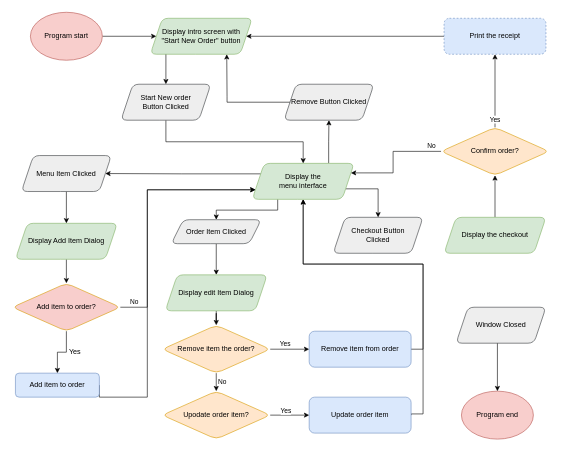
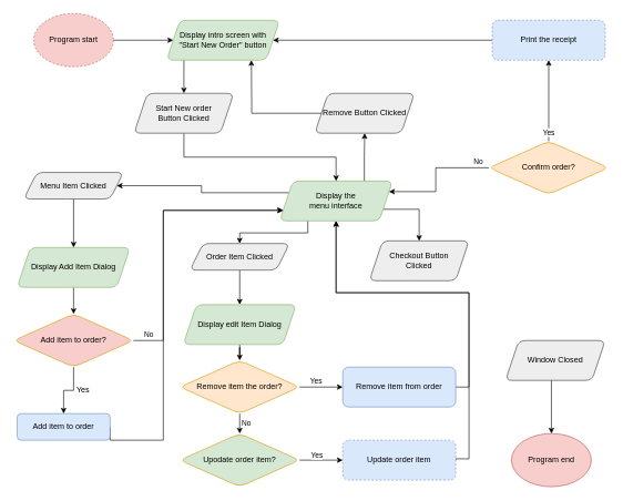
  <mxCell id="0" />
  <mxCell id="1" parent="0" />
  <mxCell id="2" style="edgeStyle=orthogonalEdgeStyle;rounded=0;orthogonalLoop=1;jettySize=auto;html=1;exitX=1;exitY=0.5;exitDx=0;exitDy=0;entryX=0;entryY=0.5;entryDx=0;entryDy=0;" edge="1" parent="1" source="3" target="6"><mxGeometry relative="1" as="geometry" /></mxCell>
- <mxCell id="3" value="Program start" style="ellipse;whiteSpace=wrap;html=1;fillColor=#f8cecc;strokeColor=#b85450;fontColor=#000000;rounded=1;" vertex="1" parent="1"><mxGeometry x="50" y="20" width="120" height="80" as="geometry" /></mxCell>
+ <mxCell id="3" value="Program start" style="ellipse;whiteSpace=wrap;html=1;fillColor=#f8cecc;strokeColor=#b85450;fontColor=#000000;rounded=1;dashed=1;" vertex="1" parent="1"><mxGeometry x="50" y="20" width="120" height="80" as="geometry" /></mxCell>
  <mxCell id="4" value="Program end" style="ellipse;whiteSpace=wrap;html=1;fillColor=#f8cecc;strokeColor=#b85450;fontColor=#000000;rounded=1;" vertex="1" parent="1"><mxGeometry x="769" y="652" width="120" height="80" as="geometry" /></mxCell>
  <mxCell id="5" style="edgeStyle=orthogonalEdgeStyle;rounded=0;orthogonalLoop=1;jettySize=auto;html=1;exitX=0.153;exitY=0.983;exitDx=0;exitDy=0;entryX=0.5;entryY=0;entryDx=0;entryDy=0;exitPerimeter=0;" edge="1" parent="1" source="6" target="8"><mxGeometry relative="1" as="geometry" /></mxCell>
  <mxCell id="6" value="Display intro screen with &lt;br&gt;&quot;Start New Order&quot; button" style="rounded=1;whiteSpace=wrap;html=1;fillColor=#d5e8d4;strokeColor=#82b366;fontColor=#000000;shape=parallelogram;perimeter=parallelogramPerimeter;fixedSize=1;" vertex="1" parent="1"><mxGeometry x="250" y="30" width="170" height="60" as="geometry" /></mxCell>
  <mxCell id="7" style="edgeStyle=orthogonalEdgeStyle;rounded=0;orthogonalLoop=1;jettySize=auto;html=1;exitX=0.5;exitY=1;exitDx=0;exitDy=0;entryX=0.5;entryY=0;entryDx=0;entryDy=0;" edge="1" parent="1" source="8" target="13"><mxGeometry relative="1" as="geometry" /></mxCell>
  <mxCell id="8" value="Start New order &lt;br&gt;Button Clicked" style="shape=parallelogram;perimeter=parallelogramPerimeter;whiteSpace=wrap;html=1;fixedSize=1;rounded=1;fillColor=#eeeeee;strokeColor=#36393d;" vertex="1" parent="1"><mxGeometry x="201" y="140" width="150" height="60" as="geometry" /></mxCell>
  <mxCell id="9" style="edgeStyle=orthogonalEdgeStyle;rounded=0;orthogonalLoop=1;jettySize=auto;html=1;exitX=0;exitY=0.25;exitDx=0;exitDy=0;entryX=1;entryY=0.5;entryDx=0;entryDy=0;" edge="1" parent="1" source="13" target="15"><mxGeometry relative="1" as="geometry" /></mxCell>
  <mxCell id="10" style="edgeStyle=orthogonalEdgeStyle;rounded=0;orthogonalLoop=1;jettySize=auto;html=1;exitX=0.25;exitY=1;exitDx=0;exitDy=0;entryX=0.5;entryY=0;entryDx=0;entryDy=0;" edge="1" parent="1" source="13" target="26"><mxGeometry relative="1" as="geometry"><Array as="points"><mxPoint x="463" y="350" /><mxPoint x="360" y="350" /></Array></mxGeometry></mxCell>
  <mxCell id="11" style="edgeStyle=orthogonalEdgeStyle;rounded=0;orthogonalLoop=1;jettySize=auto;html=1;exitX=1;exitY=0.75;exitDx=0;exitDy=0;entryX=0.5;entryY=0;entryDx=0;entryDy=0;" edge="1" parent="1" source="13" target="41"><mxGeometry relative="1" as="geometry"><Array as="points"><mxPoint x="630" y="315" /></Array></mxGeometry></mxCell>
  <mxCell id="12" style="edgeStyle=orthogonalEdgeStyle;rounded=0;orthogonalLoop=1;jettySize=auto;html=1;exitX=0.75;exitY=0;exitDx=0;exitDy=0;entryX=0.5;entryY=1;entryDx=0;entryDy=0;" edge="1" parent="1" source="13" target="43"><mxGeometry relative="1" as="geometry" /></mxCell>
  <mxCell id="13" value="Display the &lt;br&gt;menu interface" style="rounded=1;whiteSpace=wrap;html=1;fillColor=#d5e8d4;strokeColor=#82b366;fontColor=#000000;shape=parallelogram;perimeter=parallelogramPerimeter;fixedSize=1;" vertex="1" parent="1"><mxGeometry x="420" y="272" width="170" height="60" as="geometry" /></mxCell>
  <mxCell id="14" style="edgeStyle=orthogonalEdgeStyle;rounded=0;orthogonalLoop=1;jettySize=auto;html=1;exitX=0.5;exitY=1;exitDx=0;exitDy=0;entryX=0.5;entryY=0;entryDx=0;entryDy=0;" edge="1" parent="1" source="15" target="17"><mxGeometry relative="1" as="geometry" /></mxCell>
- <mxCell id="15" value="Menu Item Clicked" style="shape=parallelogram;perimeter=parallelogramPerimeter;whiteSpace=wrap;html=1;fixedSize=1;rounded=1;fillColor=#eeeeee;strokeColor=#36393d;" vertex="1" parent="1"><mxGeometry x="35" y="259" width="150" height="60" as="geometry" /></mxCell>
+ <mxCell id="15" value="Menu Item Clicked" style="shape=parallelogram;perimeter=parallelogramPerimeter;whiteSpace=wrap;html=1;fixedSize=1;rounded=1;fillColor=#eeeeee;strokeColor=#36393d;" vertex="1" parent="1"><mxGeometry x="35" y="259" width="150" height="40" as="geometry" /></mxCell>
  <mxCell id="16" style="edgeStyle=orthogonalEdgeStyle;rounded=0;orthogonalLoop=1;jettySize=auto;html=1;exitX=0.5;exitY=1;exitDx=0;exitDy=0;entryX=0.5;entryY=0;entryDx=0;entryDy=0;" edge="1" parent="1" source="17" target="21"><mxGeometry relative="1" as="geometry" /></mxCell>
  <mxCell id="17" value="Display Add Item Dialog" style="rounded=1;whiteSpace=wrap;html=1;fillColor=#d5e8d4;strokeColor=#82b366;fontColor=#000000;shape=parallelogram;perimeter=parallelogramPerimeter;fixedSize=1;" vertex="1" parent="1"><mxGeometry x="25" y="372" width="170" height="60" as="geometry" /></mxCell>
  <mxCell id="18" style="edgeStyle=orthogonalEdgeStyle;rounded=0;orthogonalLoop=1;jettySize=auto;html=1;exitX=0.5;exitY=1;exitDx=0;exitDy=0;entryX=0.5;entryY=0;entryDx=0;entryDy=0;" edge="1" parent="1" source="21" target="23"><mxGeometry relative="1" as="geometry" /></mxCell>
  <mxCell id="19" style="edgeStyle=orthogonalEdgeStyle;rounded=0;orthogonalLoop=1;jettySize=auto;html=1;exitX=1;exitY=0.5;exitDx=0;exitDy=0;entryX=0;entryY=0.75;entryDx=0;entryDy=0;" edge="1" parent="1" source="21" target="13"><mxGeometry relative="1" as="geometry"><Array as="points"><mxPoint x="245" y="512" /><mxPoint x="245" y="316" /></Array></mxGeometry></mxCell>
  <mxCell id="20" value="No" style="edgeLabel;html=1;align=center;verticalAlign=middle;resizable=0;points=[];" vertex="1" connectable="0" parent="19"><mxGeometry x="-0.895" relative="1" as="geometry"><mxPoint y="-10" as="offset" /></mxGeometry></mxCell>
  <mxCell id="21" value="Add item to order?" style="rhombus;whiteSpace=wrap;html=1;fillColor=#f8cecc;strokeColor=#d79b00;fontColor=#000000;rounded=1;" vertex="1" parent="1"><mxGeometry x="20" y="472" width="180" height="80" as="geometry" /></mxCell>
  <mxCell id="22" style="edgeStyle=orthogonalEdgeStyle;rounded=0;orthogonalLoop=1;jettySize=auto;html=1;exitX=1;exitY=0.5;exitDx=0;exitDy=0;entryX=0;entryY=0.75;entryDx=0;entryDy=0;" edge="1" parent="1" source="23" target="13"><mxGeometry relative="1" as="geometry"><Array as="points"><mxPoint x="245" y="662" /><mxPoint x="245" y="316" /></Array></mxGeometry></mxCell>
  <mxCell id="23" value="Add item to order" style="rounded=1;whiteSpace=wrap;html=1;fillColor=#dae8fc;strokeColor=#6c8ebf;" vertex="1" parent="1"><mxGeometry x="25" y="622" width="140" height="40" as="geometry" /></mxCell>
  <mxCell id="24" value="Yes" style="text;html=1;align=center;verticalAlign=middle;resizable=0;points=[];autosize=1;strokeColor=none;fillColor=none;" vertex="1" parent="1"><mxGeometry x="104" y="572" width="40" height="30" as="geometry" /></mxCell>
  <mxCell id="25" style="edgeStyle=orthogonalEdgeStyle;rounded=0;orthogonalLoop=1;jettySize=auto;html=1;exitX=0.5;exitY=1;exitDx=0;exitDy=0;entryX=0.5;entryY=0;entryDx=0;entryDy=0;" edge="1" parent="1" source="26" target="28"><mxGeometry relative="1" as="geometry" /></mxCell>
  <mxCell id="26" value="Order Item Clicked" style="shape=parallelogram;perimeter=parallelogramPerimeter;whiteSpace=wrap;html=1;fixedSize=1;rounded=1;fillColor=#eeeeee;strokeColor=#36393d;" vertex="1" parent="1"><mxGeometry x="285" y="366" width="150" height="40" as="geometry" /></mxCell>
  <mxCell id="27" style="edgeStyle=orthogonalEdgeStyle;rounded=0;orthogonalLoop=1;jettySize=auto;html=1;exitX=0.5;exitY=1;exitDx=0;exitDy=0;" edge="1" parent="1" source="28" target="33"><mxGeometry relative="1" as="geometry" /></mxCell>
  <mxCell id="28" value="Display edit Item Dialog" style="rounded=1;whiteSpace=wrap;html=1;fillColor=#d5e8d4;strokeColor=#82b366;fontColor=#000000;shape=parallelogram;perimeter=parallelogramPerimeter;fixedSize=1;" vertex="1" parent="1"><mxGeometry x="275" y="458" width="170" height="60" as="geometry" /></mxCell>
  <mxCell id="29" style="edgeStyle=orthogonalEdgeStyle;rounded=0;orthogonalLoop=1;jettySize=auto;html=1;exitX=0.5;exitY=1;exitDx=0;exitDy=0;entryX=0.5;entryY=0;entryDx=0;entryDy=0;" edge="1" parent="1" source="33" target="36"><mxGeometry relative="1" as="geometry" /></mxCell>
  <mxCell id="30" value="No" style="edgeLabel;html=1;align=center;verticalAlign=middle;resizable=0;points=[];" vertex="1" connectable="0" parent="29"><mxGeometry x="-0.071" relative="1" as="geometry"><mxPoint x="9" as="offset" /></mxGeometry></mxCell>
  <mxCell id="31" style="edgeStyle=orthogonalEdgeStyle;rounded=0;orthogonalLoop=1;jettySize=auto;html=1;exitX=1;exitY=0.5;exitDx=0;exitDy=0;entryX=0;entryY=0.5;entryDx=0;entryDy=0;" edge="1" parent="1" source="33" target="38"><mxGeometry relative="1" as="geometry" /></mxCell>
  <mxCell id="32" value="Yes" style="edgeLabel;html=1;align=center;verticalAlign=middle;resizable=0;points=[];" vertex="1" connectable="0" parent="31"><mxGeometry x="-0.262" y="1" relative="1" as="geometry"><mxPoint y="-9" as="offset" /></mxGeometry></mxCell>
  <mxCell id="33" value="Remove item the order?" style="rhombus;whiteSpace=wrap;html=1;fillColor=#ffe6cc;strokeColor=#d79b00;fontColor=#000000;rounded=1;" vertex="1" parent="1"><mxGeometry x="270" y="542" width="180" height="80" as="geometry" /></mxCell>
  <mxCell id="34" style="edgeStyle=orthogonalEdgeStyle;rounded=0;orthogonalLoop=1;jettySize=auto;html=1;exitX=1;exitY=0.5;exitDx=0;exitDy=0;entryX=0;entryY=0.5;entryDx=0;entryDy=0;" edge="1" parent="1" source="36" target="40"><mxGeometry relative="1" as="geometry" /></mxCell>
  <mxCell id="35" value="Yes" style="edgeLabel;html=1;align=center;verticalAlign=middle;resizable=0;points=[];" vertex="1" connectable="0" parent="34"><mxGeometry x="-0.323" y="2" relative="1" as="geometry"><mxPoint x="3" y="-6" as="offset" /></mxGeometry></mxCell>
- <mxCell id="36" value="Upodate order item?" style="rhombus;whiteSpace=wrap;html=1;fillColor=#ffe6cc;strokeColor=#d79b00;fontColor=#000000;rounded=1;" vertex="1" parent="1"><mxGeometry x="270" y="652" width="180" height="80" as="geometry" /></mxCell>
+ <mxCell id="36" value="Upodate order item?" style="rhombus;whiteSpace=wrap;html=1;fillColor=#d5e8d4;strokeColor=#d79b00;fontColor=#000000;rounded=1;" vertex="1" parent="1"><mxGeometry x="270" y="652" width="180" height="80" as="geometry" /></mxCell>
  <mxCell id="37" style="edgeStyle=orthogonalEdgeStyle;rounded=0;orthogonalLoop=1;jettySize=auto;html=1;exitX=1;exitY=0.5;exitDx=0;exitDy=0;" edge="1" parent="1" source="38" target="13"><mxGeometry relative="1" as="geometry"><Array as="points"><mxPoint x="705" y="582" /><mxPoint x="705" y="440" /><mxPoint x="505" y="440" /></Array></mxGeometry></mxCell>
  <mxCell id="38" value="Remove item from order" style="rounded=1;whiteSpace=wrap;html=1;fillColor=#dae8fc;strokeColor=#6c8ebf;" vertex="1" parent="1"><mxGeometry x="515" y="552" width="170" height="60" as="geometry" /></mxCell>
  <mxCell id="39" style="edgeStyle=orthogonalEdgeStyle;rounded=0;orthogonalLoop=1;jettySize=auto;html=1;exitX=1;exitY=0.5;exitDx=0;exitDy=0;entryX=0.5;entryY=1;entryDx=0;entryDy=0;" edge="1" parent="1" source="40" target="13"><mxGeometry relative="1" as="geometry"><Array as="points"><mxPoint x="685" y="690" /><mxPoint x="705" y="690" /><mxPoint x="705" y="440" /><mxPoint x="505" y="440" /></Array></mxGeometry></mxCell>
- <mxCell id="40" value="Update order item" style="rounded=1;whiteSpace=wrap;html=1;fillColor=#dae8fc;strokeColor=#6c8ebf;" vertex="1" parent="1"><mxGeometry x="515" y="662" width="170" height="60" as="geometry" /></mxCell>
+ <mxCell id="40" value="Update order item" style="rounded=1;whiteSpace=wrap;html=1;fillColor=#dae8fc;strokeColor=#6c8ebf;dashed=1;" vertex="1" parent="1"><mxGeometry x="515" y="662" width="170" height="60" as="geometry" /></mxCell>
  <mxCell id="41" value="Checkout Button &lt;br&gt;Clicked" style="shape=parallelogram;perimeter=parallelogramPerimeter;whiteSpace=wrap;html=1;fixedSize=1;rounded=1;fillColor=#eeeeee;strokeColor=#36393d;" vertex="1" parent="1"><mxGeometry x="555" y="362" width="150" height="60" as="geometry" /></mxCell>
  <mxCell id="42" style="edgeStyle=orthogonalEdgeStyle;rounded=0;orthogonalLoop=1;jettySize=auto;html=1;exitX=0;exitY=0.5;exitDx=0;exitDy=0;entryX=0.75;entryY=1;entryDx=0;entryDy=0;" edge="1" parent="1" source="43" target="6"><mxGeometry relative="1" as="geometry"><Array as="points"><mxPoint x="378" y="170" /><mxPoint x="378" y="160" /></Array></mxGeometry></mxCell>
  <mxCell id="43" value="Remove Button Clicked" style="shape=parallelogram;perimeter=parallelogramPerimeter;whiteSpace=wrap;html=1;fixedSize=1;rounded=1;fillColor=#eeeeee;strokeColor=#36393d;" vertex="1" parent="1"><mxGeometry x="473" y="140" width="150" height="60" as="geometry" /></mxCell>
  <mxCell id="44" style="edgeStyle=orthogonalEdgeStyle;rounded=0;orthogonalLoop=1;jettySize=auto;html=1;exitX=0.46;exitY=0.983;exitDx=0;exitDy=0;exitPerimeter=0;" edge="1" parent="1" source="45" target="4"><mxGeometry relative="1" as="geometry" /></mxCell>
  <mxCell id="45" value="Window Closed" style="shape=parallelogram;perimeter=parallelogramPerimeter;whiteSpace=wrap;html=1;fixedSize=1;rounded=1;fillColor=#eeeeee;strokeColor=#36393d;" vertex="1" parent="1"><mxGeometry x="760" y="512" width="150" height="60" as="geometry" /></mxCell>
- <mxCell id="46" style="edgeStyle=orthogonalEdgeStyle;rounded=0;orthogonalLoop=1;jettySize=auto;html=1;exitX=0.5;exitY=0;exitDx=0;exitDy=0;entryX=0.5;entryY=1;entryDx=0;entryDy=0;" edge="1" parent="1" source="47" target="54"><mxGeometry relative="1" as="geometry" /></mxCell>
- <mxCell id="47" value="Display the checkout" style="rounded=1;whiteSpace=wrap;html=1;fillColor=#d5e8d4;strokeColor=#82b366;fontColor=#000000;shape=parallelogram;perimeter=parallelogramPerimeter;fixedSize=1;" vertex="1" parent="1"><mxGeometry x="740" y="362" width="170" height="60" as="geometry" /></mxCell>
  <mxCell id="48" style="edgeStyle=orthogonalEdgeStyle;rounded=0;orthogonalLoop=1;jettySize=auto;html=1;exitX=0;exitY=0.5;exitDx=0;exitDy=0;entryX=1;entryY=0.5;entryDx=0;entryDy=0;" edge="1" parent="1" source="49" target="6"><mxGeometry relative="1" as="geometry" /></mxCell>
  <mxCell id="49" value="Print the receipt" style="rounded=1;whiteSpace=wrap;html=1;fillColor=#dae8fc;strokeColor=#6c8ebf;dashed=1;" vertex="1" parent="1"><mxGeometry x="740" y="30" width="170" height="60" as="geometry" /></mxCell>
  <mxCell id="50" style="edgeStyle=orthogonalEdgeStyle;rounded=0;orthogonalLoop=1;jettySize=auto;html=1;exitX=0;exitY=0.5;exitDx=0;exitDy=0;entryX=1;entryY=0.25;entryDx=0;entryDy=0;" edge="1" parent="1" source="54" target="13"><mxGeometry relative="1" as="geometry"><Array as="points"><mxPoint x="655" y="252" /><mxPoint x="655" y="288" /></Array></mxGeometry></mxCell>
  <mxCell id="51" value="No" style="edgeLabel;html=1;align=center;verticalAlign=middle;resizable=0;points=[];" vertex="1" connectable="0" parent="50"><mxGeometry x="-0.821" y="-3" relative="1" as="geometry"><mxPoint y="-7" as="offset" /></mxGeometry></mxCell>
  <mxCell id="52" style="edgeStyle=orthogonalEdgeStyle;rounded=0;orthogonalLoop=1;jettySize=auto;html=1;exitX=0.5;exitY=0;exitDx=0;exitDy=0;entryX=0.5;entryY=1;entryDx=0;entryDy=0;" edge="1" parent="1" source="54" target="49"><mxGeometry relative="1" as="geometry" /></mxCell>
  <mxCell id="53" value="Yes" style="edgeLabel;html=1;align=center;verticalAlign=middle;resizable=0;points=[];" vertex="1" connectable="0" parent="52"><mxGeometry x="-0.775" y="1" relative="1" as="geometry"><mxPoint as="offset" /></mxGeometry></mxCell>
  <mxCell id="54" value="Confirm order?" style="rhombus;whiteSpace=wrap;html=1;fillColor=#ffe6cc;strokeColor=#d79b00;fontColor=#000000;rounded=1;" vertex="1" parent="1"><mxGeometry x="735" y="212" width="180" height="80" as="geometry" /></mxCell>
